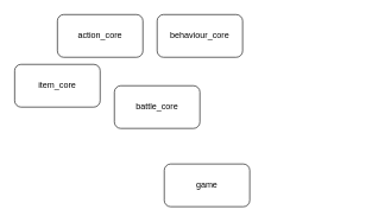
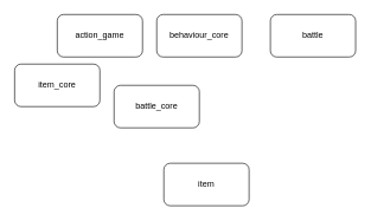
  <mxCell id="0" />
  <mxCell id="1" parent="0" />
- <mxCell id="2" value="action_core" style="rounded=1;whiteSpace=wrap;html=1;" vertex="1" parent="1"><mxGeometry x="80" y="20" width="120" height="60" as="geometry" /></mxCell>
+ <mxCell id="2" value="action_game" style="rounded=1;whiteSpace=wrap;html=1;" vertex="1" parent="1"><mxGeometry x="80" y="20" width="120" height="60" as="geometry" /></mxCell>
+ <mxCell id="3" value="battle" style="rounded=1;whiteSpace=wrap;html=1;" vertex="1" parent="1"><mxGeometry x="380" y="20" width="120" height="60" as="geometry" /></mxCell>
  <mxCell id="4" value="behaviour_core" style="rounded=1;whiteSpace=wrap;html=1;" vertex="1" parent="1"><mxGeometry x="220" y="20" width="120" height="60" as="geometry" /></mxCell>
  <mxCell id="5" value="battle_core" style="rounded=1;whiteSpace=wrap;html=1;" vertex="1" parent="1"><mxGeometry x="160" y="120" width="120" height="60" as="geometry" /></mxCell>
- <mxCell id="6" value="game" style="rounded=1;whiteSpace=wrap;html=1;" vertex="1" parent="1"><mxGeometry x="230" y="230" width="120" height="60" as="geometry" /></mxCell>
+ <mxCell id="6" value="item" style="rounded=1;whiteSpace=wrap;html=1;" vertex="1" parent="1"><mxGeometry x="230" y="230" width="120" height="60" as="geometry" /></mxCell>
  <mxCell id="7" value="item_core" style="rounded=1;whiteSpace=wrap;html=1;" vertex="1" parent="1"><mxGeometry x="20" y="90" width="120" height="60" as="geometry" /></mxCell>
